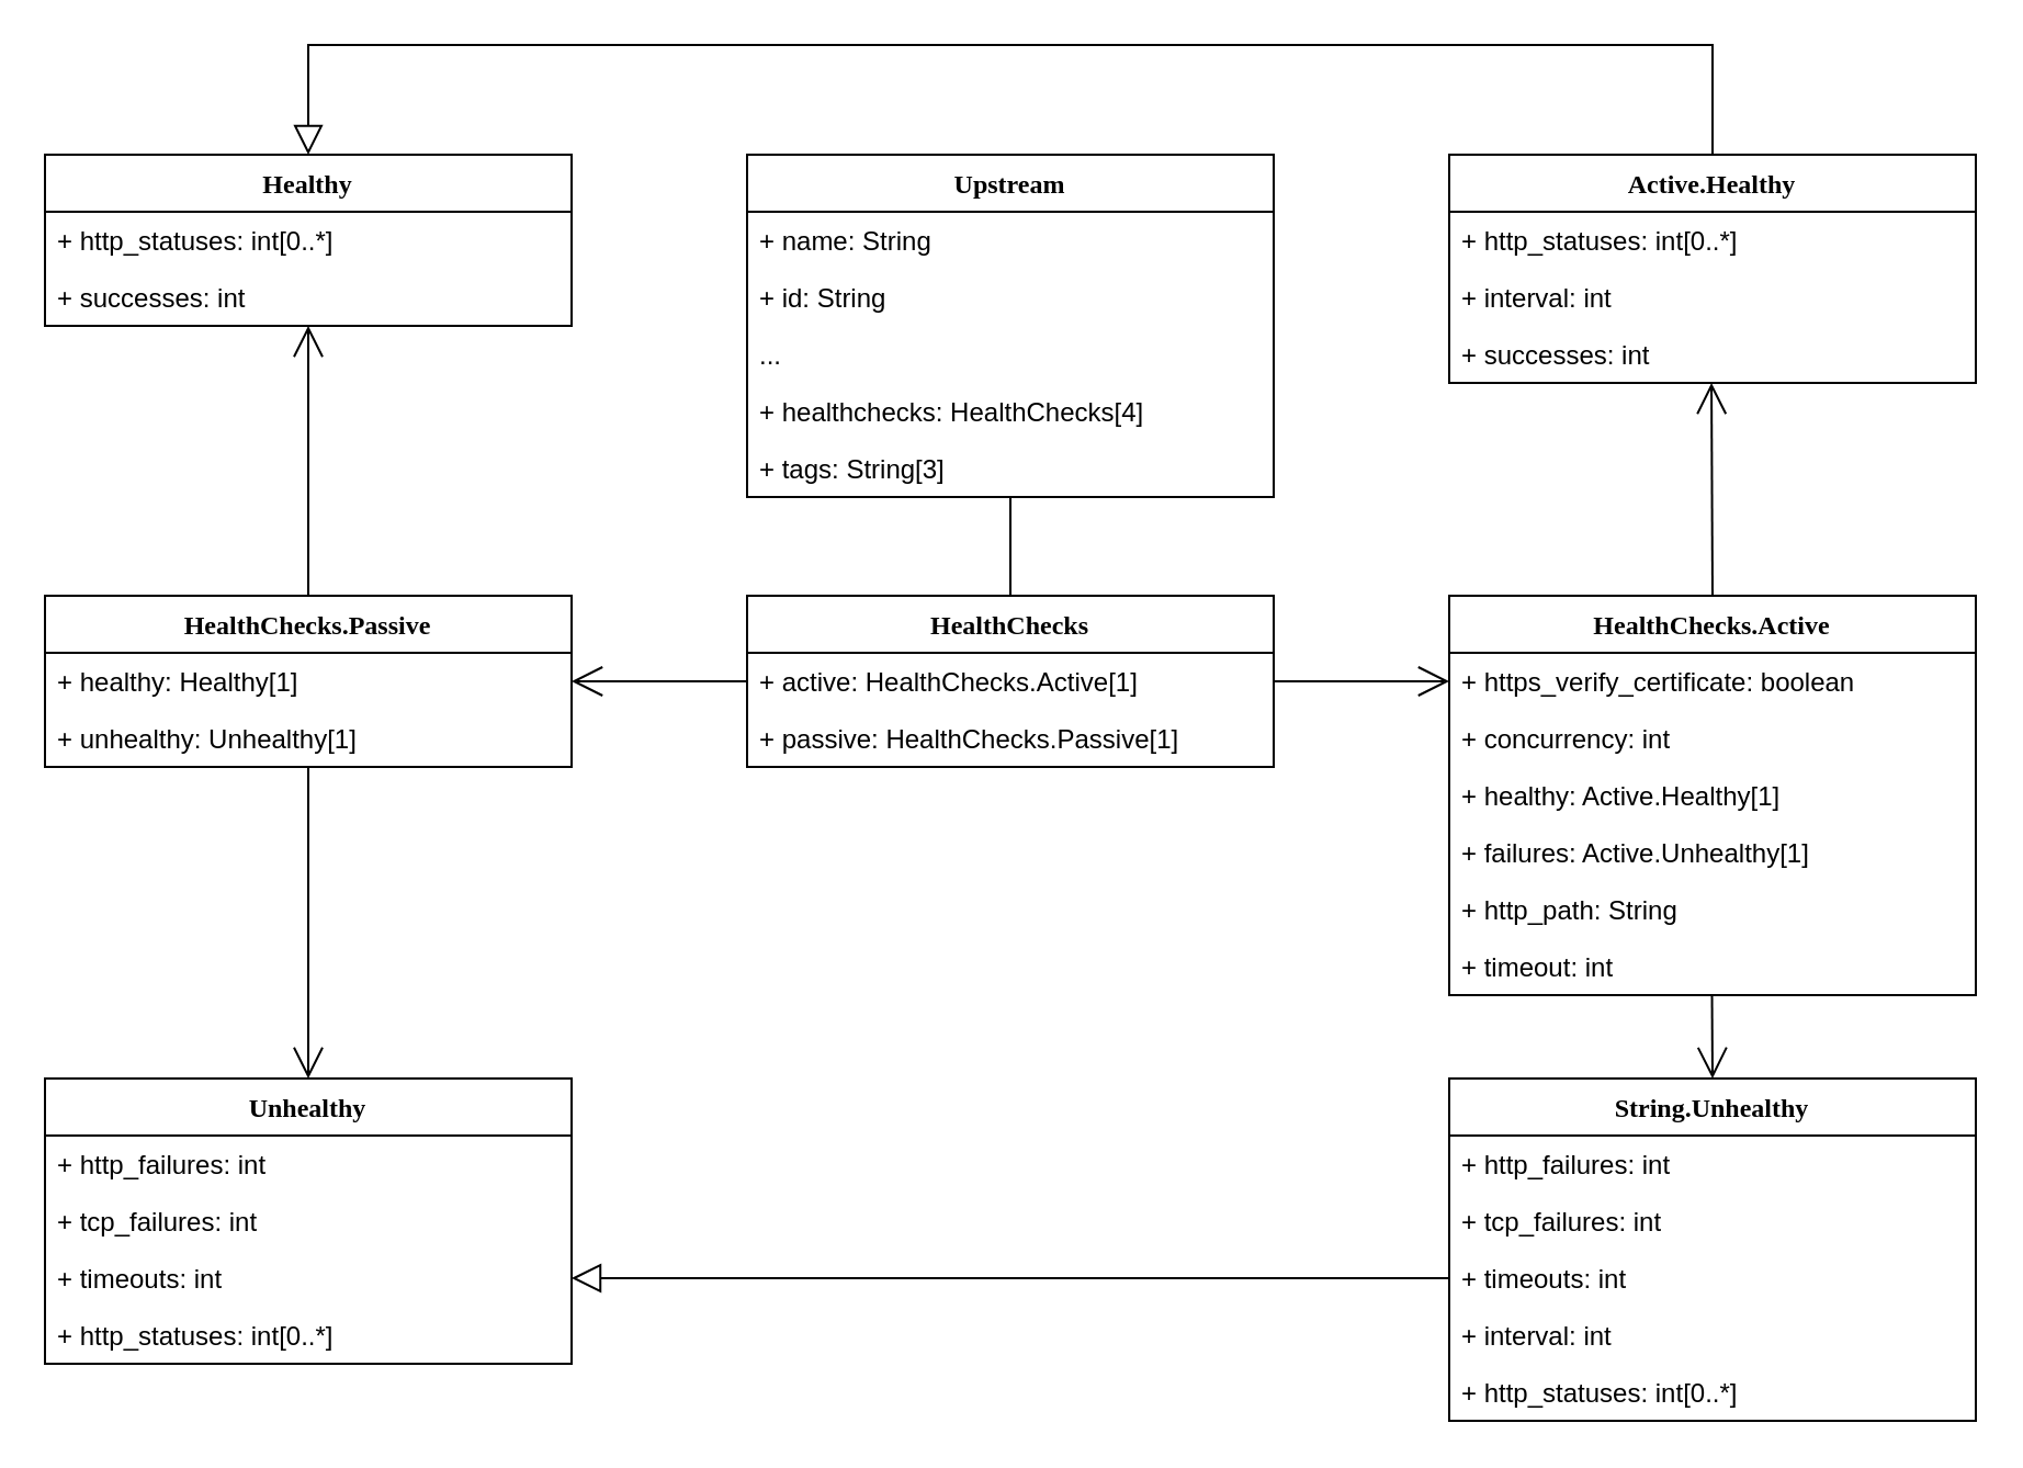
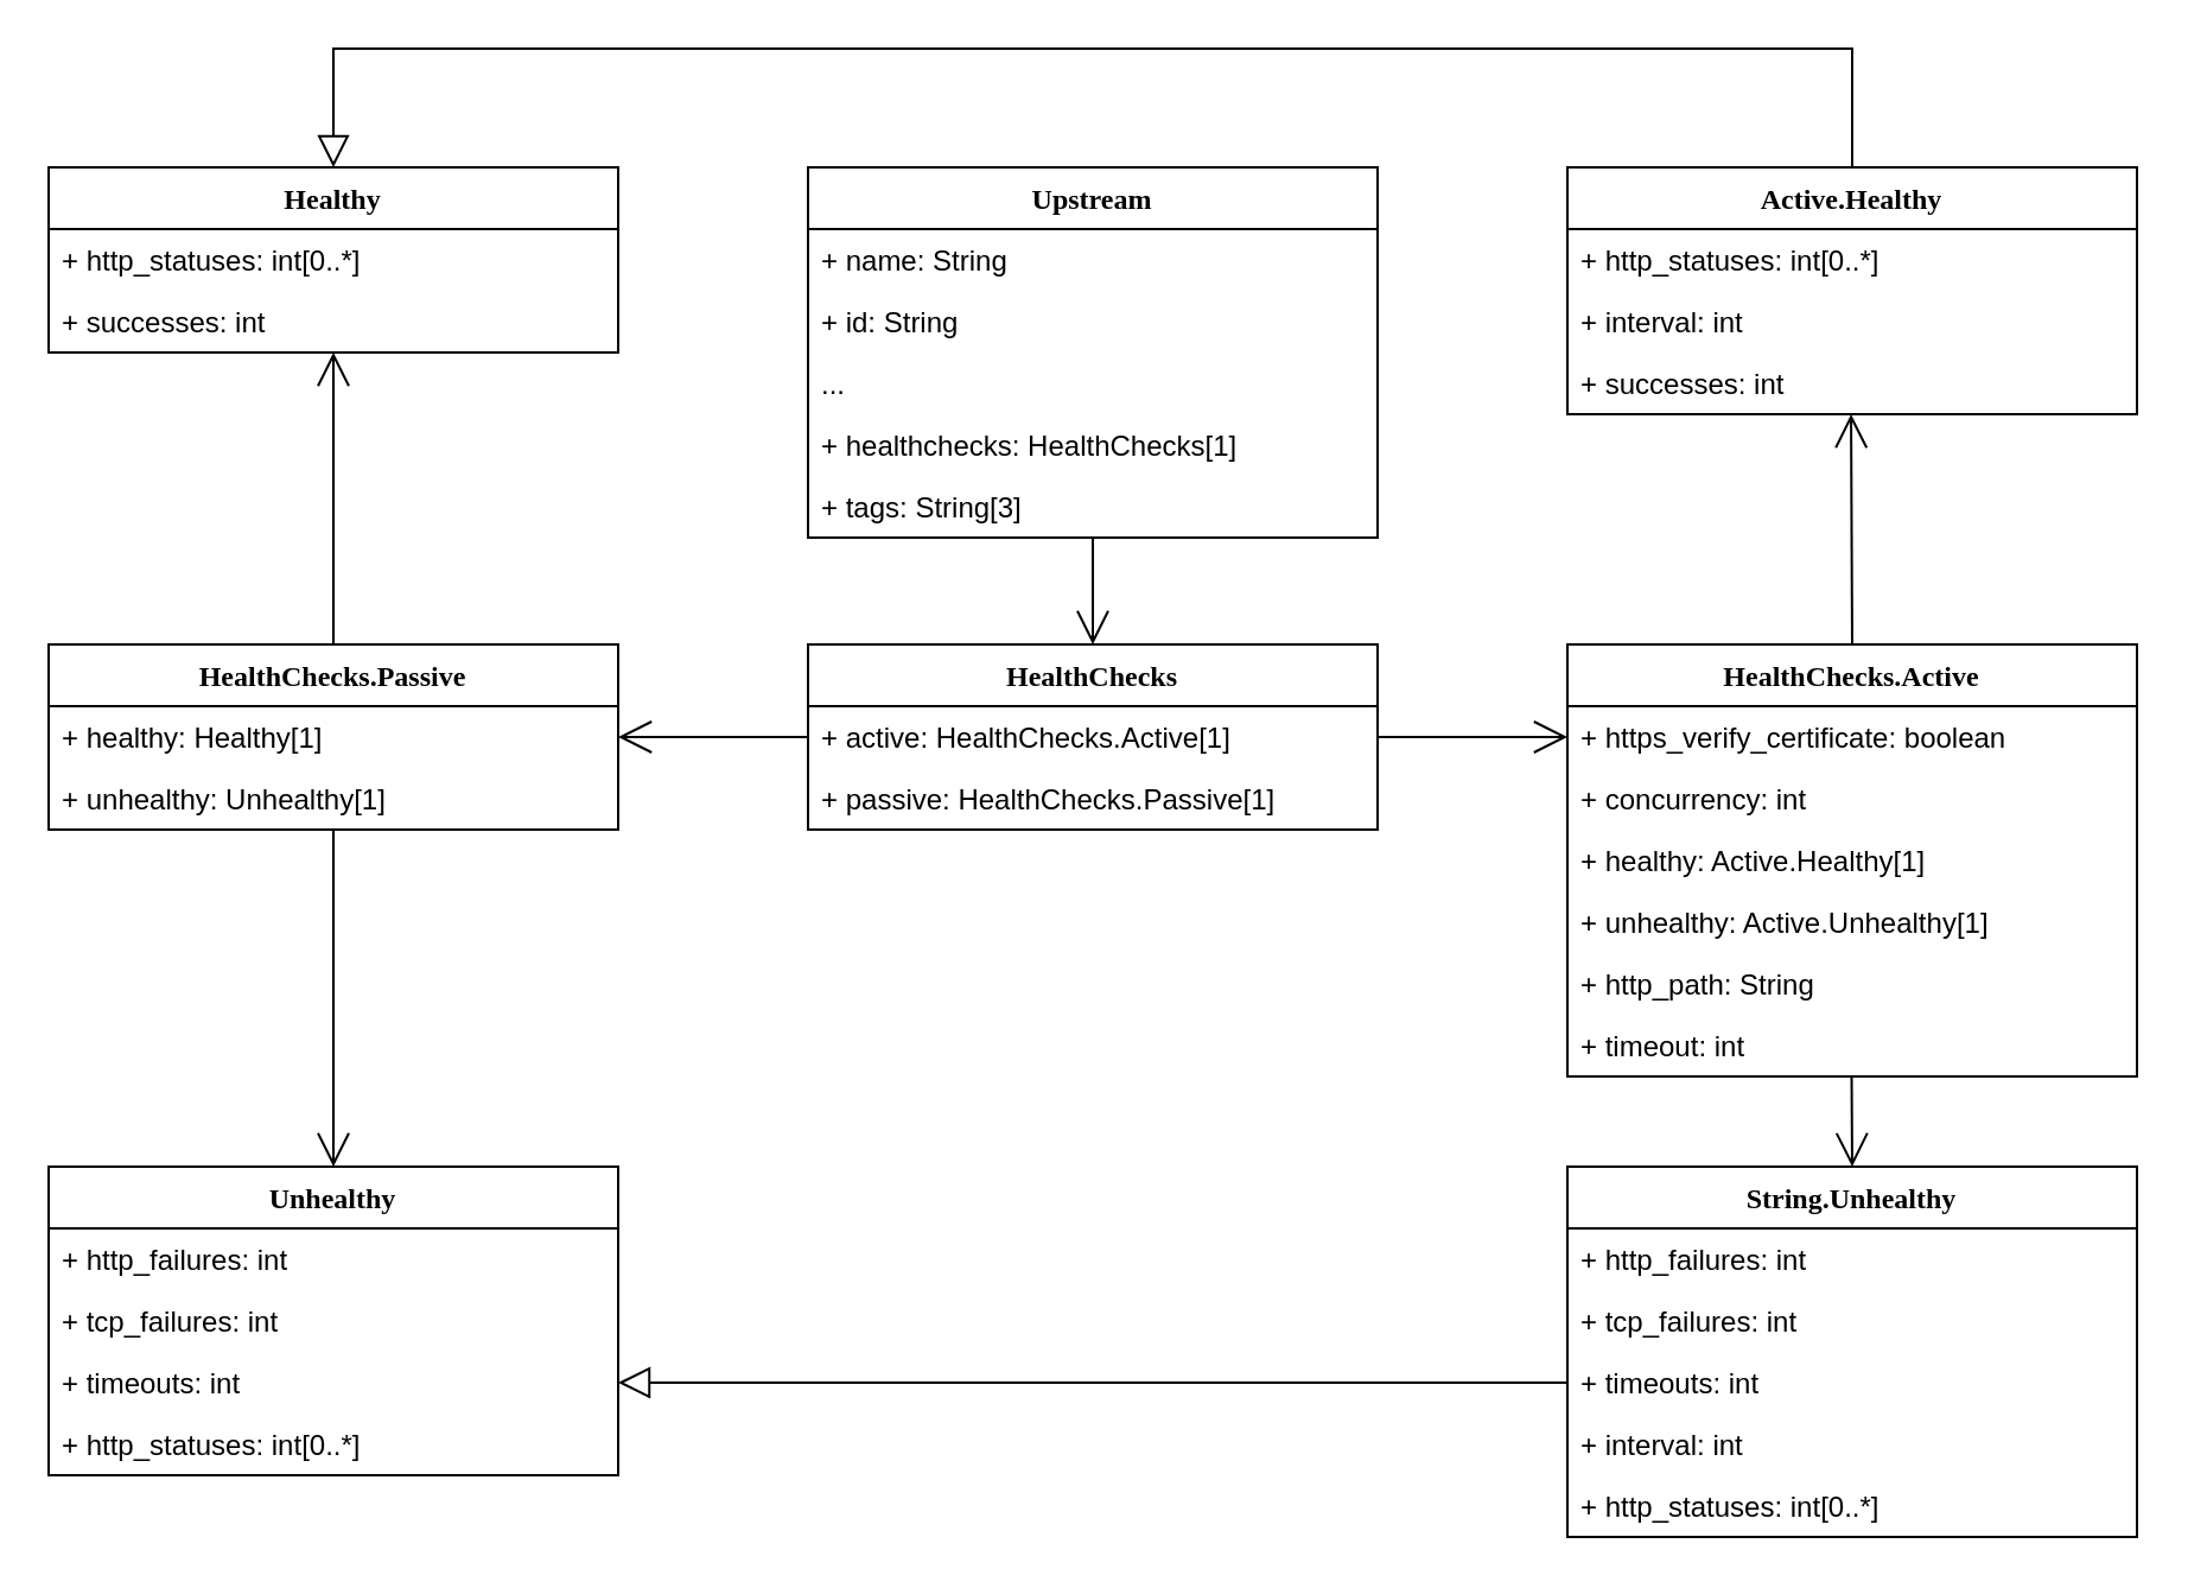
  <mxCell id="0" />
  <mxCell id="1" parent="0" />
  <mxCell id="2" value="Upstream" style="swimlane;fontStyle=1;childLayout=stackLayout;horizontal=1;startSize=26;fillColor=none;horizontalStack=0;resizeParent=1;resizeParentMax=0;resizeLast=0;collapsible=1;fontFamily=Verdana;" parent="1" vertex="1"><mxGeometry x="340" y="70" width="240" height="156" as="geometry" /></mxCell>
  <mxCell id="3" value="+ name: String" style="text;strokeColor=none;fillColor=none;align=left;verticalAlign=top;spacingLeft=4;spacingRight=4;overflow=hidden;rotatable=0;points=[[0,0.5],[1,0.5]];portConstraint=eastwest;" parent="2" vertex="1"><mxGeometry y="26" width="240" height="26" as="geometry" /></mxCell>
  <mxCell id="4" value="+ id: String" style="text;strokeColor=none;fillColor=none;align=left;verticalAlign=top;spacingLeft=4;spacingRight=4;overflow=hidden;rotatable=0;points=[[0,0.5],[1,0.5]];portConstraint=eastwest;" vertex="1" parent="2"><mxGeometry y="52" width="240" height="26" as="geometry" /></mxCell>
  <mxCell id="5" value="..." style="text;strokeColor=none;fillColor=none;align=left;verticalAlign=top;spacingLeft=4;spacingRight=4;overflow=hidden;rotatable=0;points=[[0,0.5],[1,0.5]];portConstraint=eastwest;" vertex="1" parent="2"><mxGeometry y="78" width="240" height="26" as="geometry" /></mxCell>
- <mxCell id="6" value="+ healthchecks: HealthChecks[4]" style="text;strokeColor=none;fillColor=none;align=left;verticalAlign=top;spacingLeft=4;spacingRight=4;overflow=hidden;rotatable=0;points=[[0,0.5],[1,0.5]];portConstraint=eastwest;" vertex="1" parent="2"><mxGeometry y="104" width="240" height="26" as="geometry" /></mxCell>
+ <mxCell id="6" value="+ healthchecks: HealthChecks[1]" style="text;strokeColor=none;fillColor=none;align=left;verticalAlign=top;spacingLeft=4;spacingRight=4;overflow=hidden;rotatable=0;points=[[0,0.5],[1,0.5]];portConstraint=eastwest;" vertex="1" parent="2"><mxGeometry y="104" width="240" height="26" as="geometry" /></mxCell>
  <mxCell id="7" value="+ tags: String[3]" style="text;strokeColor=none;fillColor=none;align=left;verticalAlign=top;spacingLeft=4;spacingRight=4;overflow=hidden;rotatable=0;points=[[0,0.5],[1,0.5]];portConstraint=eastwest;" vertex="1" parent="2"><mxGeometry y="130" width="240" height="26" as="geometry" /></mxCell>
  <mxCell id="8" value="HealthChecks" style="swimlane;fontStyle=1;childLayout=stackLayout;horizontal=1;startSize=26;fillColor=none;horizontalStack=0;resizeParent=1;resizeParentMax=0;resizeLast=0;collapsible=1;marginBottom=0;fontFamily=Verdana;" parent="1" vertex="1"><mxGeometry x="340" y="271" width="240" height="78" as="geometry" /></mxCell>
  <mxCell id="9" value="+ active: HealthChecks.Active[1]" style="text;strokeColor=none;fillColor=none;align=left;verticalAlign=top;spacingLeft=4;spacingRight=4;overflow=hidden;rotatable=0;points=[[0,0.5],[1,0.5]];portConstraint=eastwest;" parent="8" vertex="1"><mxGeometry y="26" width="240" height="26" as="geometry" /></mxCell>
  <mxCell id="10" value="+ passive: HealthChecks.Passive[1]" style="text;strokeColor=none;fillColor=none;align=left;verticalAlign=top;spacingLeft=4;spacingRight=4;overflow=hidden;rotatable=0;points=[[0,0.5],[1,0.5]];portConstraint=eastwest;" parent="8" vertex="1"><mxGeometry y="52" width="240" height="26" as="geometry" /></mxCell>
  <mxCell id="11" value="HealthChecks.Active" style="swimlane;fontStyle=1;childLayout=stackLayout;horizontal=1;startSize=26;fillColor=none;horizontalStack=0;resizeParent=1;resizeParentMax=0;resizeLast=0;collapsible=1;marginBottom=0;fontFamily=Verdana;" parent="1" vertex="1"><mxGeometry x="660" y="271" width="240" height="182" as="geometry" /></mxCell>
  <mxCell id="12" value="+ https_verify_certificate: boolean" style="text;strokeColor=none;fillColor=none;align=left;verticalAlign=top;spacingLeft=4;spacingRight=4;overflow=hidden;rotatable=0;points=[[0,0.5],[1,0.5]];portConstraint=eastwest;" parent="11" vertex="1"><mxGeometry y="26" width="240" height="26" as="geometry" /></mxCell>
  <mxCell id="13" value="+ concurrency: int" style="text;strokeColor=none;fillColor=none;align=left;verticalAlign=top;spacingLeft=4;spacingRight=4;overflow=hidden;rotatable=0;points=[[0,0.5],[1,0.5]];portConstraint=eastwest;" parent="11" vertex="1"><mxGeometry y="52" width="240" height="26" as="geometry" /></mxCell>
  <mxCell id="14" value="+ healthy: Active.Healthy[1]" style="text;strokeColor=none;fillColor=none;align=left;verticalAlign=top;spacingLeft=4;spacingRight=4;overflow=hidden;rotatable=0;points=[[0,0.5],[1,0.5]];portConstraint=eastwest;" parent="11" vertex="1"><mxGeometry y="78" width="240" height="26" as="geometry" /></mxCell>
- <mxCell id="15" value="+ failures: Active.Unhealthy[1]" style="text;strokeColor=none;fillColor=none;align=left;verticalAlign=top;spacingLeft=4;spacingRight=4;overflow=hidden;rotatable=0;points=[[0,0.5],[1,0.5]];portConstraint=eastwest;" parent="11" vertex="1"><mxGeometry y="104" width="240" height="26" as="geometry" /></mxCell>
+ <mxCell id="15" value="+ unhealthy: Active.Unhealthy[1]" style="text;strokeColor=none;fillColor=none;align=left;verticalAlign=top;spacingLeft=4;spacingRight=4;overflow=hidden;rotatable=0;points=[[0,0.5],[1,0.5]];portConstraint=eastwest;" parent="11" vertex="1"><mxGeometry y="104" width="240" height="26" as="geometry" /></mxCell>
  <mxCell id="16" value="+ http_path: String" style="text;strokeColor=none;fillColor=none;align=left;verticalAlign=top;spacingLeft=4;spacingRight=4;overflow=hidden;rotatable=0;points=[[0,0.5],[1,0.5]];portConstraint=eastwest;" parent="11" vertex="1"><mxGeometry y="130" width="240" height="26" as="geometry" /></mxCell>
  <mxCell id="17" value="+ timeout: int" style="text;strokeColor=none;fillColor=none;align=left;verticalAlign=top;spacingLeft=4;spacingRight=4;overflow=hidden;rotatable=0;points=[[0,0.5],[1,0.5]];portConstraint=eastwest;" vertex="1" parent="11"><mxGeometry y="156" width="240" height="26" as="geometry" /></mxCell>
- <mxCell id="18" value="" style="endArrow=none;endFill=1;endSize=12;html=1;exitX=0.5;exitY=1;exitDx=0;exitDy=0;entryX=0.5;entryY=0;entryDx=0;entryDy=0;" parent="1" source="2" target="8" edge="1"><mxGeometry width="160" relative="1" as="geometry"><mxPoint x="40" y="520" as="sourcePoint" /><mxPoint x="200" y="520" as="targetPoint" /></mxGeometry></mxCell>
+ <mxCell id="18" value="" style="endArrow=open;endFill=1;endSize=12;html=1;exitX=0.5;exitY=1;exitDx=0;exitDy=0;entryX=0.5;entryY=0;entryDx=0;entryDy=0;" parent="1" source="2" target="8" edge="1"><mxGeometry width="160" relative="1" as="geometry"><mxPoint x="40" y="520" as="sourcePoint" /><mxPoint x="200" y="520" as="targetPoint" /></mxGeometry></mxCell>
  <mxCell id="19" value="" style="endArrow=open;endFill=1;endSize=12;html=1;exitX=1;exitY=0.5;exitDx=0;exitDy=0;entryX=0;entryY=0.5;entryDx=0;entryDy=0;" parent="1" source="9" target="12" edge="1"><mxGeometry width="160" relative="1" as="geometry"><mxPoint x="450" y="427" as="sourcePoint" /><mxPoint x="530" y="427" as="targetPoint" /></mxGeometry></mxCell>
  <mxCell id="20" value="String.Unhealthy" style="swimlane;fontStyle=1;childLayout=stackLayout;horizontal=1;startSize=26;fillColor=none;horizontalStack=0;resizeParent=1;resizeParentMax=0;resizeLast=0;collapsible=1;marginBottom=0;fontFamily=Verdana;" parent="1" vertex="1"><mxGeometry x="660" y="491" width="240" height="156" as="geometry" /></mxCell>
  <mxCell id="21" value="+ http_failures: int" style="text;strokeColor=none;fillColor=none;align=left;verticalAlign=top;spacingLeft=4;spacingRight=4;overflow=hidden;rotatable=0;points=[[0,0.5],[1,0.5]];portConstraint=eastwest;" parent="20" vertex="1"><mxGeometry y="26" width="240" height="26" as="geometry" /></mxCell>
  <mxCell id="22" value="+ tcp_failures: int" style="text;strokeColor=none;fillColor=none;align=left;verticalAlign=top;spacingLeft=4;spacingRight=4;overflow=hidden;rotatable=0;points=[[0,0.5],[1,0.5]];portConstraint=eastwest;" vertex="1" parent="20"><mxGeometry y="52" width="240" height="26" as="geometry" /></mxCell>
  <mxCell id="23" value="+ timeouts: int" style="text;strokeColor=none;fillColor=none;align=left;verticalAlign=top;spacingLeft=4;spacingRight=4;overflow=hidden;rotatable=0;points=[[0,0.5],[1,0.5]];portConstraint=eastwest;" vertex="1" parent="20"><mxGeometry y="78" width="240" height="26" as="geometry" /></mxCell>
  <mxCell id="24" value="+ interval: int" style="text;strokeColor=none;fillColor=none;align=left;verticalAlign=top;spacingLeft=4;spacingRight=4;overflow=hidden;rotatable=0;points=[[0,0.5],[1,0.5]];portConstraint=eastwest;" vertex="1" parent="20"><mxGeometry y="104" width="240" height="26" as="geometry" /></mxCell>
  <mxCell id="25" value="+ http_statuses: int[0..*]" style="text;strokeColor=none;fillColor=none;align=left;verticalAlign=top;spacingLeft=4;spacingRight=4;overflow=hidden;rotatable=0;points=[[0,0.5],[1,0.5]];portConstraint=eastwest;" parent="20" vertex="1"><mxGeometry y="130" width="240" height="26" as="geometry" /></mxCell>
  <mxCell id="26" style="edgeStyle=orthogonalEdgeStyle;rounded=0;orthogonalLoop=1;jettySize=auto;html=1;exitX=0.5;exitY=0;exitDx=0;exitDy=0;entryX=0.5;entryY=0;entryDx=0;entryDy=0;endArrow=block;endFill=0;endSize=11;" edge="1" parent="1" source="27" target="41"><mxGeometry relative="1" as="geometry"><Array as="points"><mxPoint x="780" y="20" /><mxPoint x="140" y="20" /></Array></mxGeometry></mxCell>
  <mxCell id="27" value="Active.Healthy" style="swimlane;fontStyle=1;childLayout=stackLayout;horizontal=1;startSize=26;fillColor=none;horizontalStack=0;resizeParent=1;resizeParentMax=0;resizeLast=0;collapsible=1;marginBottom=0;fontFamily=Verdana;" parent="1" vertex="1"><mxGeometry x="660" y="70" width="240" height="104" as="geometry" /></mxCell>
  <mxCell id="28" value="+ http_statuses: int[0..*]" style="text;strokeColor=none;fillColor=none;align=left;verticalAlign=top;spacingLeft=4;spacingRight=4;overflow=hidden;rotatable=0;points=[[0,0.5],[1,0.5]];portConstraint=eastwest;" parent="27" vertex="1"><mxGeometry y="26" width="240" height="26" as="geometry" /></mxCell>
  <mxCell id="29" value="+ interval: int" style="text;strokeColor=none;fillColor=none;align=left;verticalAlign=top;spacingLeft=4;spacingRight=4;overflow=hidden;rotatable=0;points=[[0,0.5],[1,0.5]];portConstraint=eastwest;" parent="27" vertex="1"><mxGeometry y="52" width="240" height="26" as="geometry" /></mxCell>
  <mxCell id="30" value="+ successes: int" style="text;strokeColor=none;fillColor=none;align=left;verticalAlign=top;spacingLeft=4;spacingRight=4;overflow=hidden;rotatable=0;points=[[0,0.5],[1,0.5]];portConstraint=eastwest;" parent="27" vertex="1"><mxGeometry y="78" width="240" height="26" as="geometry" /></mxCell>
  <mxCell id="31" value="" style="endArrow=open;endFill=1;endSize=12;html=1;entryX=0.5;entryY=0;entryDx=0;entryDy=0;rounded=0;exitX=0.499;exitY=1.006;exitDx=0;exitDy=0;exitPerimeter=0;" parent="1" source="17" target="20" edge="1"><mxGeometry width="160" relative="1" as="geometry"><mxPoint x="760" y="460" as="sourcePoint" /><mxPoint x="1126" y="470" as="targetPoint" /></mxGeometry></mxCell>
  <mxCell id="32" value="" style="endArrow=open;endFill=1;endSize=12;html=1;rounded=0;exitX=0.5;exitY=0;exitDx=0;exitDy=0;entryX=0.498;entryY=1;entryDx=0;entryDy=0;entryPerimeter=0;" parent="1" target="30" edge="1" source="11"><mxGeometry width="160" relative="1" as="geometry"><mxPoint x="780" y="270" as="sourcePoint" /><mxPoint x="780" y="170" as="targetPoint" /></mxGeometry></mxCell>
  <mxCell id="33" value="HealthChecks.Passive" style="swimlane;fontStyle=1;childLayout=stackLayout;horizontal=1;startSize=26;fillColor=none;horizontalStack=0;resizeParent=1;resizeParentMax=0;resizeLast=0;collapsible=1;marginBottom=0;fontFamily=Verdana;" vertex="1" parent="1"><mxGeometry x="20" y="271" width="240" height="78" as="geometry" /></mxCell>
  <mxCell id="34" value="+ healthy: Healthy[1]" style="text;strokeColor=none;fillColor=none;align=left;verticalAlign=top;spacingLeft=4;spacingRight=4;overflow=hidden;rotatable=0;points=[[0,0.5],[1,0.5]];portConstraint=eastwest;" vertex="1" parent="33"><mxGeometry y="26" width="240" height="26" as="geometry" /></mxCell>
  <mxCell id="35" value="+ unhealthy: Unhealthy[1]" style="text;strokeColor=none;fillColor=none;align=left;verticalAlign=top;spacingLeft=4;spacingRight=4;overflow=hidden;rotatable=0;points=[[0,0.5],[1,0.5]];portConstraint=eastwest;" vertex="1" parent="33"><mxGeometry y="52" width="240" height="26" as="geometry" /></mxCell>
  <mxCell id="36" value="Unhealthy" style="swimlane;fontStyle=1;childLayout=stackLayout;horizontal=1;startSize=26;fillColor=none;horizontalStack=0;resizeParent=1;resizeParentMax=0;resizeLast=0;collapsible=1;marginBottom=0;fontFamily=Verdana;" vertex="1" parent="1"><mxGeometry x="20" y="491" width="240" height="130" as="geometry" /></mxCell>
  <mxCell id="37" value="+ http_failures: int" style="text;strokeColor=none;fillColor=none;align=left;verticalAlign=top;spacingLeft=4;spacingRight=4;overflow=hidden;rotatable=0;points=[[0,0.5],[1,0.5]];portConstraint=eastwest;" vertex="1" parent="36"><mxGeometry y="26" width="240" height="26" as="geometry" /></mxCell>
  <mxCell id="38" value="+ tcp_failures: int" style="text;strokeColor=none;fillColor=none;align=left;verticalAlign=top;spacingLeft=4;spacingRight=4;overflow=hidden;rotatable=0;points=[[0,0.5],[1,0.5]];portConstraint=eastwest;" vertex="1" parent="36"><mxGeometry y="52" width="240" height="26" as="geometry" /></mxCell>
  <mxCell id="39" value="+ timeouts: int" style="text;strokeColor=none;fillColor=none;align=left;verticalAlign=top;spacingLeft=4;spacingRight=4;overflow=hidden;rotatable=0;points=[[0,0.5],[1,0.5]];portConstraint=eastwest;" vertex="1" parent="36"><mxGeometry y="78" width="240" height="26" as="geometry" /></mxCell>
  <mxCell id="40" value="+ http_statuses: int[0..*]" style="text;strokeColor=none;fillColor=none;align=left;verticalAlign=top;spacingLeft=4;spacingRight=4;overflow=hidden;rotatable=0;points=[[0,0.5],[1,0.5]];portConstraint=eastwest;" vertex="1" parent="36"><mxGeometry y="104" width="240" height="26" as="geometry" /></mxCell>
  <mxCell id="41" value="Healthy" style="swimlane;fontStyle=1;childLayout=stackLayout;horizontal=1;startSize=26;fillColor=none;horizontalStack=0;resizeParent=1;resizeParentMax=0;resizeLast=0;collapsible=1;marginBottom=0;fontFamily=Verdana;" vertex="1" parent="1"><mxGeometry x="20" y="70" width="240" height="78" as="geometry" /></mxCell>
  <mxCell id="42" value="+ http_statuses: int[0..*]" style="text;strokeColor=none;fillColor=none;align=left;verticalAlign=top;spacingLeft=4;spacingRight=4;overflow=hidden;rotatable=0;points=[[0,0.5],[1,0.5]];portConstraint=eastwest;" vertex="1" parent="41"><mxGeometry y="26" width="240" height="26" as="geometry" /></mxCell>
  <mxCell id="43" value="+ successes: int" style="text;strokeColor=none;fillColor=none;align=left;verticalAlign=top;spacingLeft=4;spacingRight=4;overflow=hidden;rotatable=0;points=[[0,0.5],[1,0.5]];portConstraint=eastwest;" vertex="1" parent="41"><mxGeometry y="52" width="240" height="26" as="geometry" /></mxCell>
  <mxCell id="44" value="" style="endArrow=open;endFill=1;endSize=12;html=1;exitX=0.5;exitY=1;exitDx=0;exitDy=0;entryX=0.5;entryY=0;entryDx=0;entryDy=0;rounded=0;" edge="1" parent="1" source="33" target="36"><mxGeometry width="160" relative="1" as="geometry"><mxPoint x="566" y="747" as="sourcePoint" /><mxPoint x="706" y="845" as="targetPoint" /></mxGeometry></mxCell>
  <mxCell id="45" value="" style="endArrow=open;endFill=1;endSize=12;html=1;rounded=0;exitX=0.5;exitY=0;exitDx=0;exitDy=0;" edge="1" parent="1" source="33"><mxGeometry width="160" relative="1" as="geometry"><mxPoint x="140" y="270" as="sourcePoint" /><mxPoint x="140" y="148" as="targetPoint" /></mxGeometry></mxCell>
  <mxCell id="46" value="" style="endArrow=open;endFill=1;endSize=12;html=1;entryX=1;entryY=0.5;entryDx=0;entryDy=0;exitX=0;exitY=0.5;exitDx=0;exitDy=0;" edge="1" parent="1" source="9" target="34"><mxGeometry width="160" relative="1" as="geometry"><mxPoint x="360" y="320" as="sourcePoint" /><mxPoint x="700" y="320" as="targetPoint" /></mxGeometry></mxCell>
  <mxCell id="47" style="edgeStyle=orthogonalEdgeStyle;rounded=0;orthogonalLoop=1;jettySize=auto;html=1;exitX=0;exitY=0.5;exitDx=0;exitDy=0;entryX=1;entryY=0.5;entryDx=0;entryDy=0;endArrow=block;endFill=0;endSize=11;" edge="1" parent="1" source="23" target="39"><mxGeometry relative="1" as="geometry" /></mxCell>
